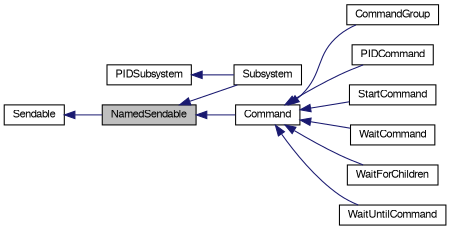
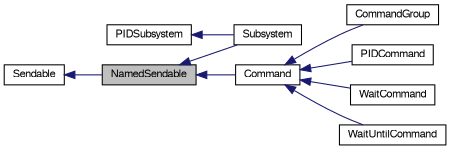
  digraph {
    rankdir=LR
    node [color=black fontname=FreeSans fontsize=10 shape=record]
    edge [color=midnightblue dir=back fontname=FreeSans fontsize=10 labelfontname=FreeSans labelfontsize=10 style=solid]
    n1 [fillcolor=grey75 fontcolor=black height=0.2 label=NamedSendable style=filled width=0.4]
    n2 [height=0.2 label=Command width=0.4]
    n3 [height=0.2 label=Subsystem width=0.4]
    n4 [height=0.2 label=CommandGroup width=0.4]
    n5 [height=0.2 label=PIDCommand width=0.4]
-   n6 [height=0.2 label=StartCommand width=0.4]
    n7 [height=0.2 label=WaitCommand width=0.4]
-   n8 [height=0.2 label=WaitForChildren width=0.4]
    n9 [height=0.2 label=WaitUntilCommand width=0.4]
    n10 [height=0.2 label=Sendable width=0.4]
    n11 [height=0.2 label=PIDSubsystem width=0.4]
    n1 -> n2
    n1 -> n3
    n2 -> n4
    n2 -> n5
-   n2 -> n6
    n2 -> n7
-   n2 -> n8
    n2 -> n9
    n10 -> n1
    n11 -> n3
  }
